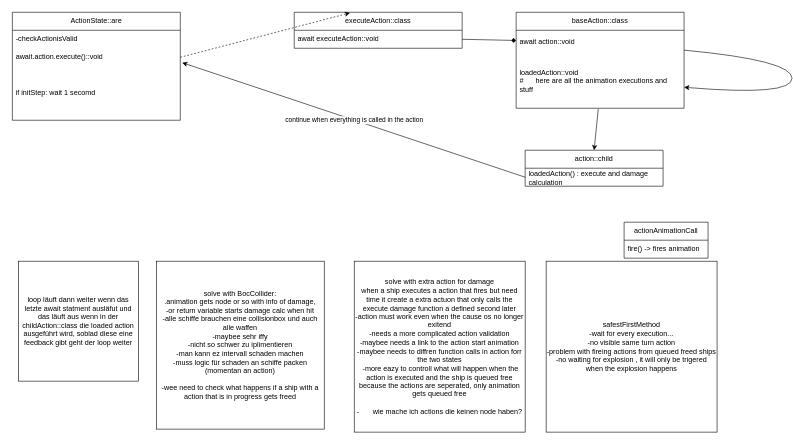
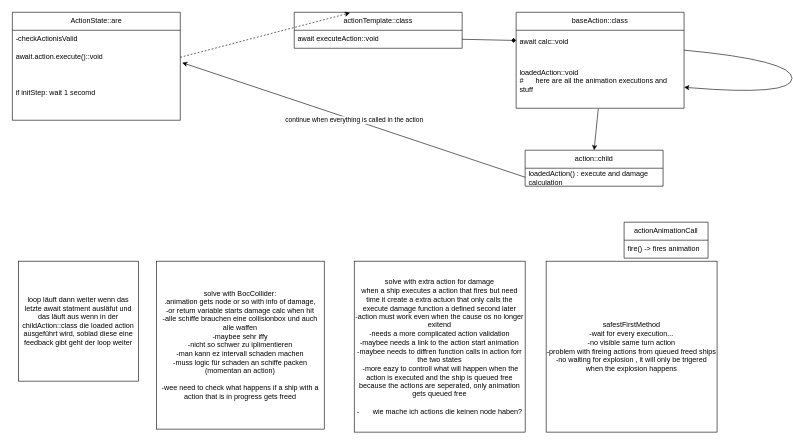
  <mxCell id="0" />
  <mxCell id="1" parent="0" />
  <mxCell id="2" value="ActionState::are" style="swimlane;fontStyle=0;childLayout=stackLayout;horizontal=1;startSize=30;horizontalStack=0;resizeParent=1;resizeParentMax=0;resizeLast=0;collapsible=1;marginBottom=0;whiteSpace=wrap;html=1;" vertex="1" parent="1"><mxGeometry x="20" y="20" width="280" height="180" as="geometry" /></mxCell>
  <mxCell id="3" value="&lt;div&gt;-checkActionisValid&lt;/div&gt;" style="text;strokeColor=none;fillColor=none;align=left;verticalAlign=middle;spacingLeft=4;spacingRight=4;overflow=hidden;points=[[0,0.5],[1,0.5]];portConstraint=eastwest;rotatable=0;whiteSpace=wrap;html=1;" vertex="1" parent="2"><mxGeometry y="30" width="280" height="30" as="geometry" /></mxCell>
  <mxCell id="4" value="await.action.execute()::void" style="text;strokeColor=none;fillColor=none;align=left;verticalAlign=middle;spacingLeft=4;spacingRight=4;overflow=hidden;points=[[0,0.5],[1,0.5]];portConstraint=eastwest;rotatable=0;whiteSpace=wrap;html=1;" vertex="1" parent="2"><mxGeometry y="60" width="280" height="30" as="geometry" /></mxCell>
  <mxCell id="5" value="&lt;div&gt;if initStep: wait 1 secomd&lt;/div&gt;" style="text;strokeColor=none;fillColor=none;align=left;verticalAlign=middle;spacingLeft=4;spacingRight=4;overflow=hidden;points=[[0,0.5],[1,0.5]];portConstraint=eastwest;rotatable=0;whiteSpace=wrap;html=1;" vertex="1" parent="2"><mxGeometry y="90" width="280" height="90" as="geometry" /></mxCell>
- <mxCell id="6" value="executeAction::class" style="swimlane;fontStyle=0;childLayout=stackLayout;horizontal=1;startSize=30;horizontalStack=0;resizeParent=1;resizeParentMax=0;resizeLast=0;collapsible=1;marginBottom=0;whiteSpace=wrap;html=1;" vertex="1" parent="1"><mxGeometry x="490" y="20" width="280" height="60" as="geometry" /></mxCell>
+ <mxCell id="6" value="actionTemplate::class" style="swimlane;fontStyle=0;childLayout=stackLayout;horizontal=1;startSize=30;horizontalStack=0;resizeParent=1;resizeParentMax=0;resizeLast=0;collapsible=1;marginBottom=0;whiteSpace=wrap;html=1;" vertex="1" parent="1"><mxGeometry x="490" y="20" width="280" height="60" as="geometry" /></mxCell>
  <mxCell id="7" value="await executeAction::void" style="text;strokeColor=none;fillColor=none;align=left;verticalAlign=middle;spacingLeft=4;spacingRight=4;overflow=hidden;points=[[0,0.5],[1,0.5]];portConstraint=eastwest;rotatable=0;whiteSpace=wrap;html=1;" vertex="1" parent="6"><mxGeometry y="30" width="280" height="30" as="geometry" /></mxCell>
  <mxCell id="8" value="" style="endArrow=classic;html=1;rounded=0;entryX=0.332;entryY=0.017;entryDx=0;entryDy=0;entryPerimeter=0;exitX=1;exitY=0.5;exitDx=0;exitDy=0;dashed=1;" edge="1" parent="1" source="4" target="6"><mxGeometry width="50" height="50" relative="1" as="geometry"><mxPoint x="360" y="180" as="sourcePoint" /><mxPoint x="740" y="230" as="targetPoint" /></mxGeometry></mxCell>
  <mxCell id="9" value="&lt;div&gt;baseAction::class&lt;/div&gt;" style="swimlane;fontStyle=0;childLayout=stackLayout;horizontal=1;startSize=30;horizontalStack=0;resizeParent=1;resizeParentMax=0;resizeLast=0;collapsible=1;marginBottom=0;whiteSpace=wrap;html=1;" vertex="1" parent="1"><mxGeometry x="860" y="20" width="280" height="160" as="geometry" /></mxCell>
- <mxCell id="10" value="await action::void" style="text;strokeColor=none;fillColor=none;align=left;verticalAlign=middle;spacingLeft=4;spacingRight=4;overflow=hidden;points=[[0,0.5],[1,0.5]];portConstraint=eastwest;rotatable=0;whiteSpace=wrap;html=1;" vertex="1" parent="9"><mxGeometry y="30" width="280" height="40" as="geometry" /></mxCell>
+ <mxCell id="10" value="await calc::void" style="text;strokeColor=none;fillColor=none;align=left;verticalAlign=middle;spacingLeft=4;spacingRight=4;overflow=hidden;points=[[0,0.5],[1,0.5]];portConstraint=eastwest;rotatable=0;whiteSpace=wrap;html=1;" vertex="1" parent="9"><mxGeometry y="30" width="280" height="40" as="geometry" /></mxCell>
  <mxCell id="11" value="loadedAction::void&lt;br&gt;#&lt;span style=&quot;white-space: pre;&quot;&gt;&#09;&lt;/span&gt;here are all the animation executions and stuff" style="text;strokeColor=none;fillColor=none;align=left;verticalAlign=middle;spacingLeft=4;spacingRight=4;overflow=hidden;points=[[0,0.5],[1,0.5]];portConstraint=eastwest;rotatable=0;whiteSpace=wrap;html=1;" vertex="1" parent="9"><mxGeometry y="70" width="280" height="90" as="geometry" /></mxCell>
  <mxCell id="12" value="" style="curved=1;endArrow=classic;html=1;rounded=0;entryX=1;entryY=0.611;entryDx=0;entryDy=0;entryPerimeter=0;" edge="1" parent="9" source="10" target="11"><mxGeometry width="50" height="50" relative="1" as="geometry"><mxPoint x="-170" y="260" as="sourcePoint" /><mxPoint x="-120" y="210" as="targetPoint" /><Array as="points"><mxPoint x="460" y="80" /><mxPoint x="460" y="140" /></Array></mxGeometry></mxCell>
  <mxCell id="13" value="" style="endArrow=diamond;html=1;rounded=0;exitX=1;exitY=0.5;exitDx=0;exitDy=0;" edge="1" parent="1" source="7" target="10"><mxGeometry width="50" height="50" relative="1" as="geometry"><mxPoint x="690" y="280" as="sourcePoint" /><mxPoint x="740" y="230" as="targetPoint" /></mxGeometry></mxCell>
  <mxCell id="14" value="loop läuft dann weiter wenn das letzte await statment ausläfut und das läuft aus wenn in der childAction::class die loaded action ausgeführt wird, soblad diese eine feedback gibt geht der loop weiter " style="whiteSpace=wrap;html=1;aspect=fixed;" vertex="1" parent="1"><mxGeometry x="30" y="435" width="200" height="200" as="geometry" /></mxCell>
  <mxCell id="15" value="&lt;div&gt;solve with BocCollider:&lt;/div&gt;&lt;div&gt;.animation gets node or so with info of damage,&lt;/div&gt;&lt;div&gt;-or return variable starts damage calc when hit&lt;/div&gt;&lt;div&gt;-alle schiffe brauchen eine collisionbox und auch alle waffen&lt;/div&gt;&lt;div&gt;-maybee sehr iffy&lt;/div&gt;&lt;div&gt;-nicht so schwer zu iplimentieren&lt;/div&gt;&lt;div&gt;-man kann ez intervall schaden machen&lt;/div&gt;&lt;div&gt;-muss logic für schaden an schiffe packen (momentan an action)&lt;br&gt;&lt;/div&gt;&lt;div&gt;&lt;br&gt;&lt;/div&gt;&lt;div&gt;-wee need to check what happens if a ship with a action that is in progress gets freed&lt;br&gt;&lt;/div&gt;" style="whiteSpace=wrap;html=1;aspect=fixed;" vertex="1" parent="1"><mxGeometry x="260" y="435" width="280" height="280" as="geometry" /></mxCell>
  <mxCell id="16" value="&lt;div&gt;solve with extra action for damage&lt;/div&gt;&lt;div&gt;when a ship executes a action that fires but need time it create a extra actuon that only calls the execute damage function a defined second later&lt;/div&gt;&lt;div&gt;-action must work even when the cause os no longer exitend&lt;/div&gt;&lt;div&gt;-needs a more complicated action validation&lt;/div&gt;&lt;div&gt;-maybee needs a link to the action start animation&lt;/div&gt;&lt;div&gt;-maybee needs to diffren function calls in action forr the two states&lt;/div&gt;&lt;div&gt;&amp;nbsp;-more eazy to controll what will happen when the action is executed and the ship is queued free because the actions are seperated, only animation gets queued free&lt;br&gt;&lt;/div&gt;&lt;div&gt;&lt;br&gt;&lt;/div&gt;&lt;div&gt;-&lt;span style=&quot;white-space: pre;&quot;&gt;&#09;&lt;/span&gt;wie mache ich actions die keinen node haben?&lt;/div&gt;" style="whiteSpace=wrap;html=1;aspect=fixed;" vertex="1" parent="1"><mxGeometry x="590" y="435" width="285" height="285" as="geometry" /></mxCell>
  <mxCell id="17" value="&lt;div&gt;action::child&lt;/div&gt;" style="swimlane;fontStyle=0;childLayout=stackLayout;horizontal=1;startSize=30;horizontalStack=0;resizeParent=1;resizeParentMax=0;resizeLast=0;collapsible=1;marginBottom=0;whiteSpace=wrap;html=1;" vertex="1" parent="1"><mxGeometry x="875" y="250" width="230" height="60" as="geometry" /></mxCell>
  <mxCell id="18" value="loadedAction() : execute and damage calculation" style="text;strokeColor=none;fillColor=none;align=left;verticalAlign=middle;spacingLeft=4;spacingRight=4;overflow=hidden;points=[[0,0.5],[1,0.5]];portConstraint=eastwest;rotatable=0;whiteSpace=wrap;html=1;" vertex="1" parent="17"><mxGeometry y="30" width="230" height="30" as="geometry" /></mxCell>
  <mxCell id="19" value="" style="endArrow=classic;html=1;rounded=0;exitX=0.489;exitY=1.011;exitDx=0;exitDy=0;exitPerimeter=0;entryX=0.5;entryY=0;entryDx=0;entryDy=0;" edge="1" parent="1" source="11" target="17"><mxGeometry width="50" height="50" relative="1" as="geometry"><mxPoint x="690" y="370" as="sourcePoint" /><mxPoint x="740" y="320" as="targetPoint" /></mxGeometry></mxCell>
  <mxCell id="20" value="continue when everything is called in the action" style="endArrow=classic;html=1;rounded=0;exitX=0;exitY=0.5;exitDx=0;exitDy=0;entryX=1.011;entryY=0.8;entryDx=0;entryDy=0;entryPerimeter=0;" edge="1" parent="1" source="18" target="4"><mxGeometry width="50" height="50" relative="1" as="geometry"><mxPoint x="690" y="370" as="sourcePoint" /><mxPoint x="740" y="320" as="targetPoint" /></mxGeometry></mxCell>
  <mxCell id="21" value="&lt;div&gt;actionAnimationCall&lt;/div&gt;" style="swimlane;fontStyle=0;childLayout=stackLayout;horizontal=1;startSize=30;horizontalStack=0;resizeParent=1;resizeParentMax=0;resizeLast=0;collapsible=1;marginBottom=0;whiteSpace=wrap;html=1;" vertex="1" parent="1"><mxGeometry x="1040" y="370" width="140" height="60" as="geometry" /></mxCell>
  <mxCell id="22" value="fire() -&amp;gt; fires animation" style="text;strokeColor=none;fillColor=none;align=left;verticalAlign=middle;spacingLeft=4;spacingRight=4;overflow=hidden;points=[[0,0.5],[1,0.5]];portConstraint=eastwest;rotatable=0;whiteSpace=wrap;html=1;" vertex="1" parent="21"><mxGeometry y="30" width="140" height="30" as="geometry" /></mxCell>
  <mxCell id="23" value="&lt;div&gt;safestFirstMethod&lt;/div&gt;&lt;div&gt;-wait for every execution...&lt;/div&gt;&lt;div&gt;-no visible same turn action&lt;/div&gt;&lt;div&gt;-problem with fireing actions from queued freed ships&lt;/div&gt;&lt;div&gt;-no waiting for explosion , it will only be trigered when the explosion happens&lt;br&gt;&lt;/div&gt;" style="whiteSpace=wrap;html=1;aspect=fixed;" vertex="1" parent="1"><mxGeometry x="910" y="435" width="285" height="285" as="geometry" /></mxCell>
